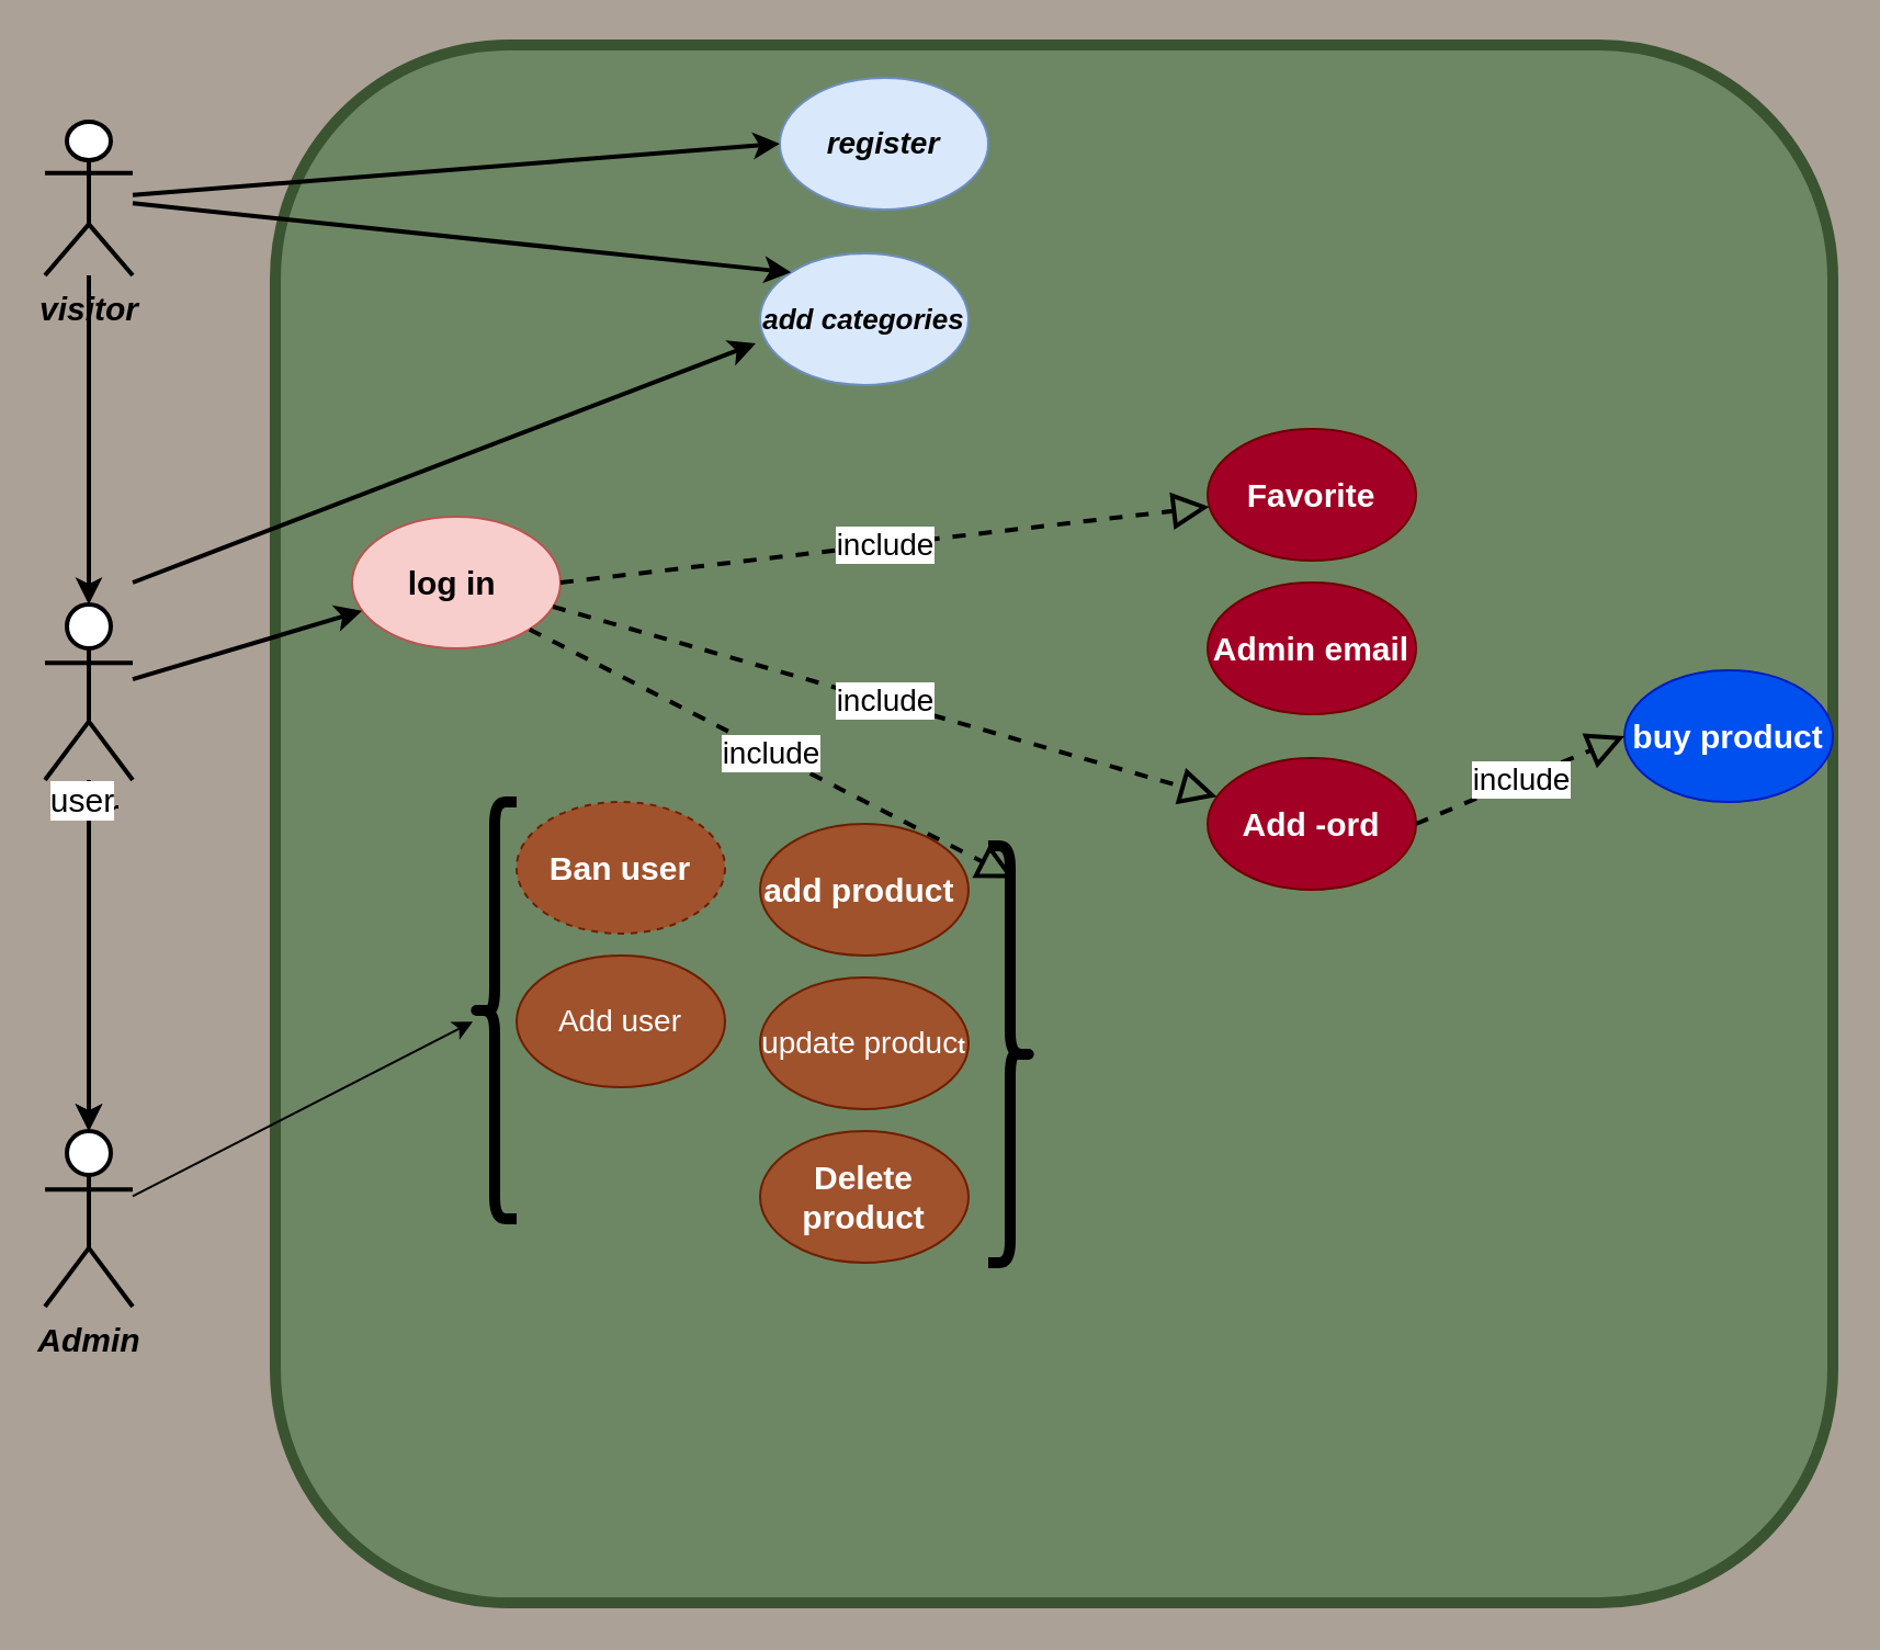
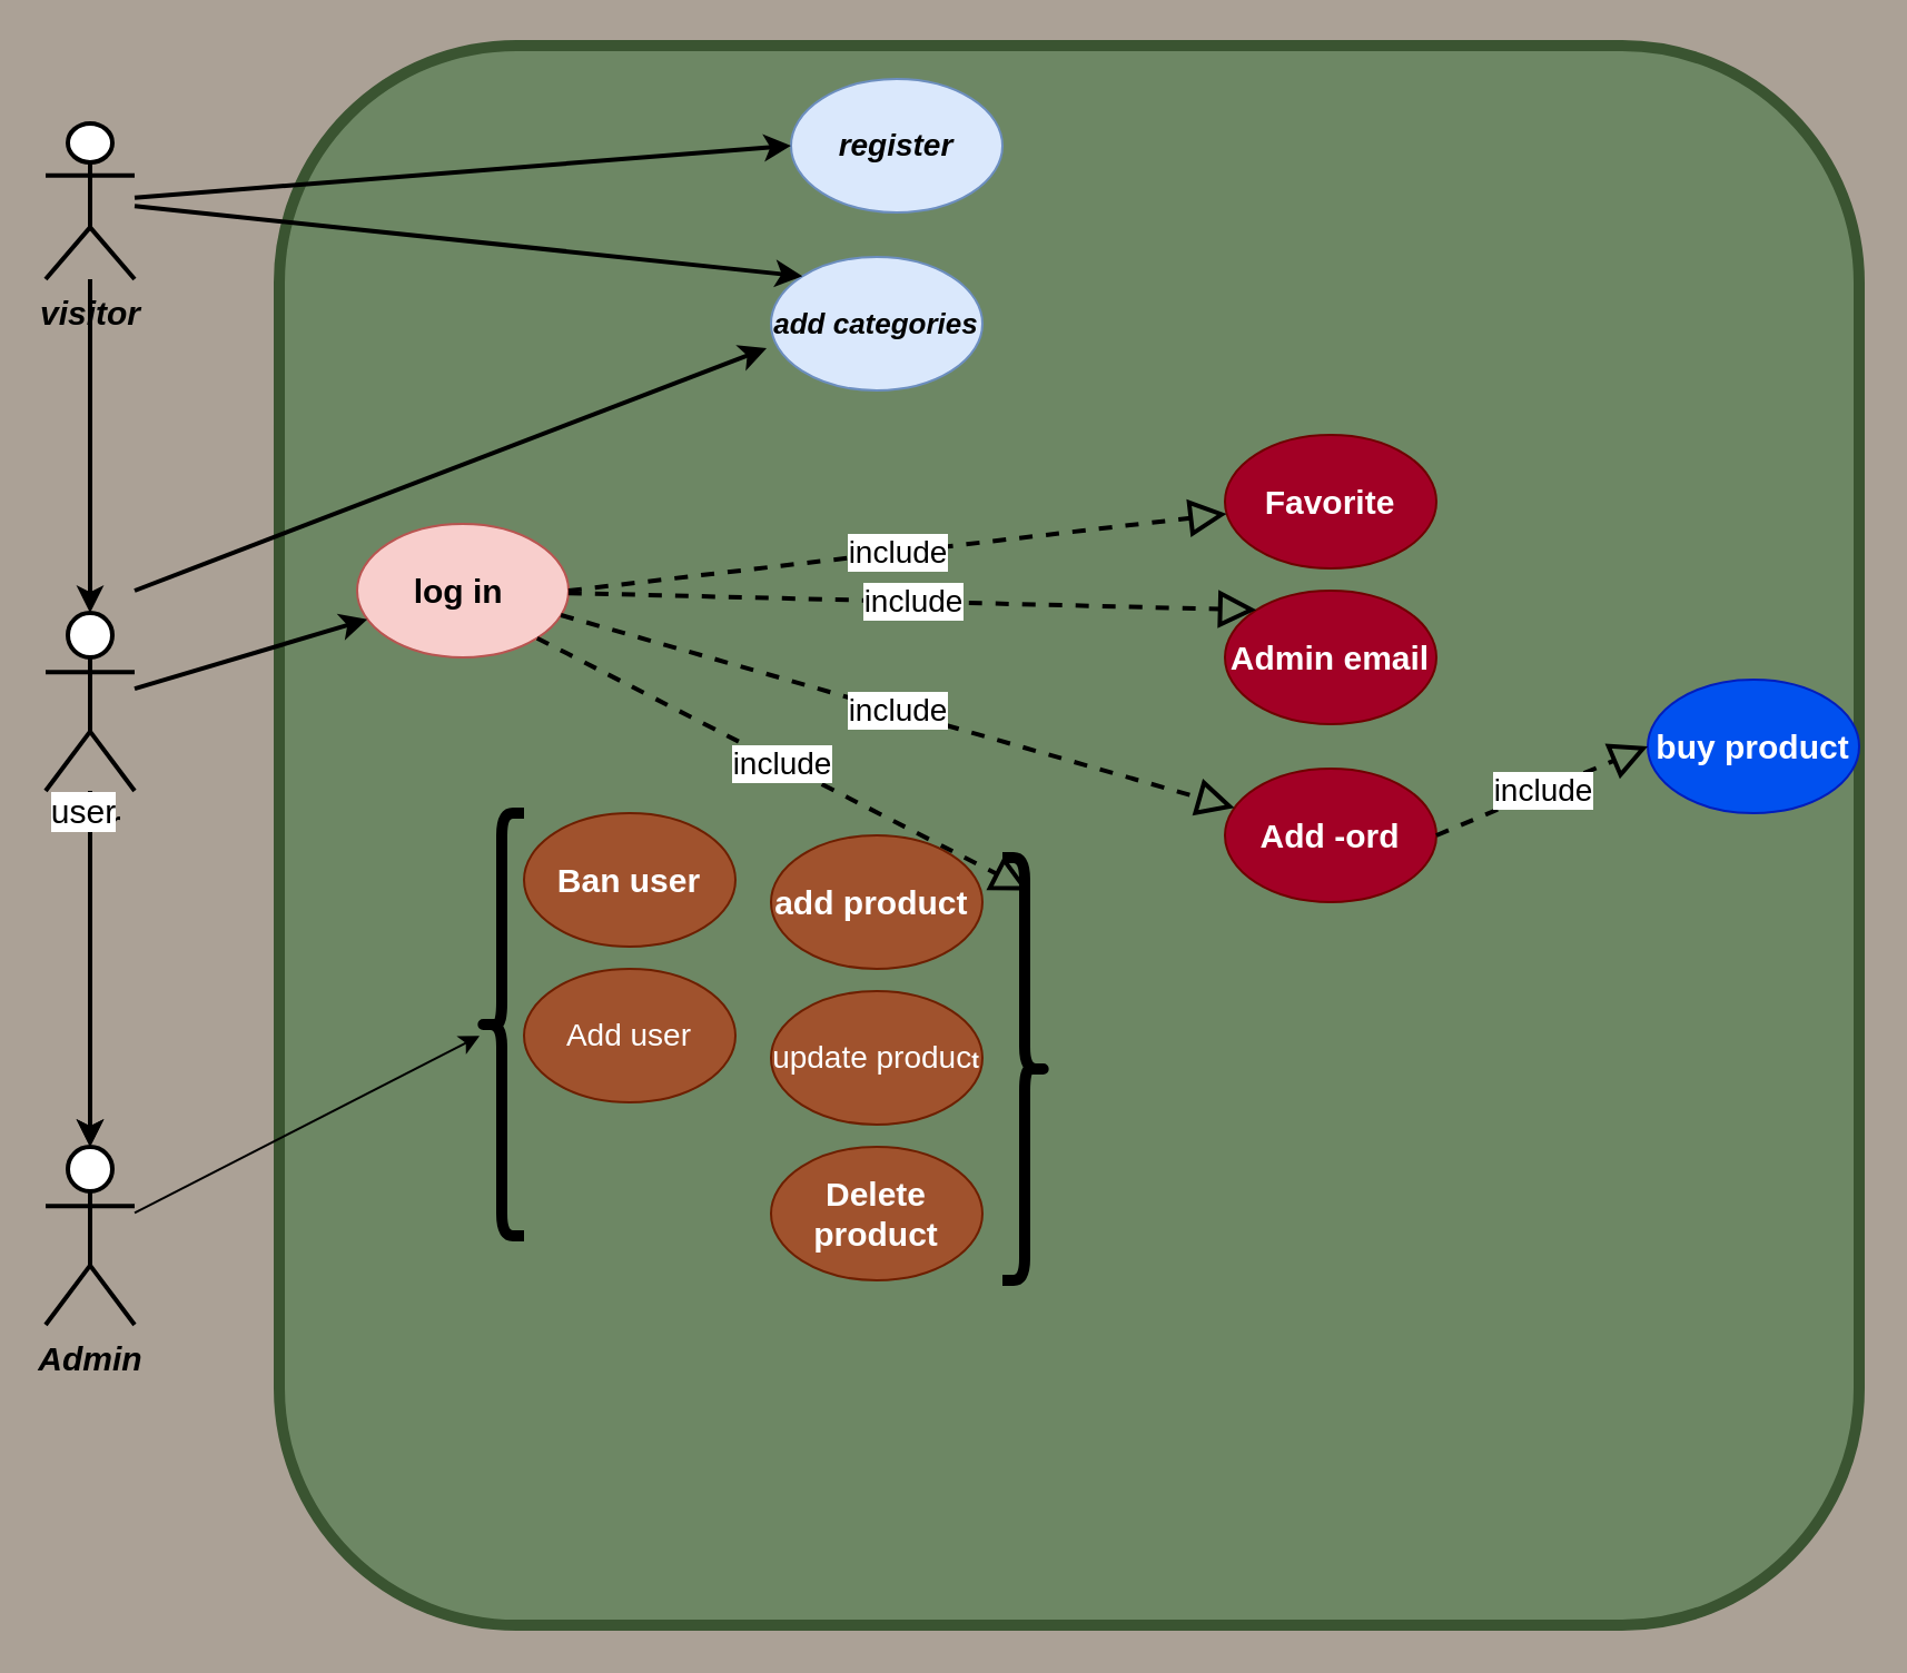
  <mxCell id="0" />
  <mxCell id="1" parent="0" />
  <mxCell id="2" value="" style="whiteSpace=wrap;html=1;aspect=fixed;strokeWidth=5;rounded=1;fillColor=#6d8764;strokeColor=#3A5431;fontColor=#ffffff;" parent="1" vertex="1"><mxGeometry x="125" y="20" width="710" height="710" as="geometry" /></mxCell>
  <mxCell id="3" value="" style="edgeStyle=orthogonalEdgeStyle;orthogonalLoop=1;jettySize=auto;html=1;fontSize=14;strokeWidth=2;curved=1;" parent="1" source="4" target="7" edge="1"><mxGeometry relative="1" as="geometry" /></mxCell>
  <mxCell id="4" value="&lt;b&gt;&lt;i&gt;&lt;font style=&quot;font-size: 15px&quot;&gt;visitor&lt;/font&gt;&lt;/i&gt;&lt;/b&gt;" style="shape=umlActor;verticalLabelPosition=bottom;verticalAlign=top;html=1;outlineConnect=0;strokeWidth=2;rounded=1;" parent="1" vertex="1"><mxGeometry x="20" y="55" width="40" height="70" as="geometry" /></mxCell>
  <mxCell id="5" value="" style="edgeStyle=orthogonalEdgeStyle;orthogonalLoop=1;jettySize=auto;html=1;fontSize=14;strokeWidth=2;curved=1;" parent="1" source="7" target="8" edge="1"><mxGeometry relative="1" as="geometry" /></mxCell>
  <mxCell id="6" value="" style="edgeStyle=orthogonalEdgeStyle;orthogonalLoop=1;jettySize=auto;html=1;fontSize=14;strokeWidth=2;curved=1;" parent="1" source="7" target="8" edge="1"><mxGeometry relative="1" as="geometry" /></mxCell>
  <mxCell id="7" value="&lt;b&gt;&lt;font style=&quot;font-size: 13px&quot;&gt;user&lt;/font&gt;&lt;/b&gt;" style="shape=umlActor;verticalLabelPosition=bottom;verticalAlign=top;html=1;outlineConnect=0;strokeWidth=2;rounded=1;" parent="1" vertex="1"><mxGeometry x="20" y="275" width="40" height="80" as="geometry" /></mxCell>
  <mxCell id="8" value="&lt;i&gt;&lt;b&gt;&lt;font style=&quot;font-size: 15px&quot;&gt;Admin&lt;/font&gt;&lt;/b&gt;&lt;/i&gt;" style="shape=umlActor;verticalLabelPosition=bottom;verticalAlign=top;html=1;outlineConnect=0;strokeWidth=2;rounded=1;" parent="1" vertex="1"><mxGeometry x="20" y="515" width="40" height="80" as="geometry" /></mxCell>
  <mxCell id="9" value="&lt;i&gt;&lt;font style=&quot;font-size: 13px&quot;&gt;&lt;b&gt;add categories&lt;/b&gt;&lt;/font&gt;&lt;/i&gt;" style="ellipse;whiteSpace=wrap;html=1;fillColor=#dae8fc;strokeColor=#6c8ebf;rounded=1;" parent="1" vertex="1"><mxGeometry x="346" y="115" width="95" height="60" as="geometry" /></mxCell>
  <mxCell id="10" value="&lt;b&gt;&lt;font style=&quot;font-size: 15px&quot;&gt;log in&lt;/font&gt;&lt;/b&gt;&amp;nbsp;" style="ellipse;whiteSpace=wrap;html=1;fillColor=#f8cecc;strokeColor=#b85450;rounded=1;" parent="1" vertex="1"><mxGeometry x="160" y="235" width="95" height="60" as="geometry" /></mxCell>
  <mxCell id="11" value="&lt;font style=&quot;font-size: 14px&quot;&gt;&lt;b&gt;&lt;i&gt;register&lt;/i&gt;&lt;/b&gt;&lt;/font&gt;" style="ellipse;whiteSpace=wrap;html=1;fillColor=#dae8fc;strokeColor=#6c8ebf;rounded=1;" parent="1" vertex="1"><mxGeometry x="355" y="35" width="95" height="60" as="geometry" /></mxCell>
  <mxCell id="12" value="" style="endArrow=classic;html=1;strokeWidth=2;curved=1;" parent="1" target="7" edge="1"><mxGeometry width="50" height="50" relative="1" as="geometry"><mxPoint x="40" y="405" as="sourcePoint" /><mxPoint x="60" y="345" as="targetPoint" /></mxGeometry></mxCell>
  <mxCell id="13" value="&lt;font style=&quot;font-size: 15px&quot;&gt;user&lt;/font&gt;" style="edgeLabel;html=1;align=center;verticalAlign=middle;resizable=0;points=[];fontSize=15;" parent="12" vertex="1" connectable="0"><mxGeometry x="0.667" y="4" relative="1" as="geometry"><mxPoint as="offset" /></mxGeometry></mxCell>
  <mxCell id="14" value="&lt;span style=&quot;font-size: 15px&quot;&gt;&lt;b&gt;Favorite&lt;/b&gt;&lt;/span&gt;" style="ellipse;whiteSpace=wrap;html=1;fillColor=#a20025;strokeColor=#6F0000;fontColor=#ffffff;rounded=1;" parent="1" vertex="1"><mxGeometry x="550" y="195" width="95" height="60" as="geometry" /></mxCell>
  <mxCell id="15" value="&lt;span style=&quot;font-size: 15px&quot;&gt;&lt;b&gt;Admin email&lt;br&gt;&lt;/b&gt;&lt;/span&gt;" style="ellipse;whiteSpace=wrap;html=1;fillColor=#a20025;strokeColor=#6F0000;fontColor=#ffffff;rounded=1;" parent="1" vertex="1"><mxGeometry x="550" y="265" width="95" height="60" as="geometry" /></mxCell>
  <mxCell id="16" value="&lt;span style=&quot;font-size: 15px&quot;&gt;&lt;b&gt;Add -ord&lt;br&gt;&lt;/b&gt;&lt;/span&gt;" style="ellipse;whiteSpace=wrap;html=1;fillColor=#a20025;strokeColor=#6F0000;fontColor=#ffffff;rounded=1;" parent="1" vertex="1"><mxGeometry x="550" y="345" width="95" height="60" as="geometry" /></mxCell>
  <mxCell id="17" value="include" style="endArrow=block;dashed=1;endFill=0;endSize=12;html=1;fontSize=14;strokeWidth=2;exitX=0.964;exitY=0.683;exitDx=0;exitDy=0;exitPerimeter=0;curved=1;" parent="1" source="10" target="16" edge="1"><mxGeometry width="160" relative="1" as="geometry"><mxPoint x="180" y="335" as="sourcePoint" /><mxPoint x="340" y="335" as="targetPoint" /></mxGeometry></mxCell>
  <mxCell id="18" value="include" style="endArrow=block;dashed=1;endFill=0;endSize=12;html=1;fontSize=14;strokeWidth=2;exitX=1;exitY=0.5;exitDx=0;exitDy=0;curved=1;" parent="1" source="10" target="14" edge="1"><mxGeometry width="160" relative="1" as="geometry"><mxPoint x="301.58" y="255.98" as="sourcePoint" /><mxPoint x="568.032" y="368.307" as="targetPoint" /></mxGeometry></mxCell>
+ <mxCell id="19" value="include" style="endArrow=block;dashed=1;endFill=0;endSize=12;html=1;fontSize=14;strokeWidth=2;entryX=0;entryY=0;entryDx=0;entryDy=0;curved=1;" parent="1" source="10" target="15" edge="1"><mxGeometry width="160" relative="1" as="geometry"><mxPoint x="311.58" y="265.98" as="sourcePoint" /><mxPoint x="578.032" y="378.307" as="targetPoint" /></mxGeometry></mxCell>
  <mxCell id="20" value="" style="endArrow=classic;html=1;fontSize=14;strokeWidth=2;entryX=0;entryY=0.5;entryDx=0;entryDy=0;curved=1;" parent="1" source="4" target="11" edge="1"><mxGeometry width="50" height="50" relative="1" as="geometry"><mxPoint x="220" y="335" as="sourcePoint" /><mxPoint x="270" y="285" as="targetPoint" /></mxGeometry></mxCell>
  <mxCell id="21" value="" style="endArrow=classic;html=1;fontSize=14;strokeWidth=2;curved=1;entryX=0;entryY=0;entryDx=0;entryDy=0;" parent="1" source="4" target="9" edge="1"><mxGeometry width="50" height="50" relative="1" as="geometry"><mxPoint x="70" y="101.875" as="sourcePoint" /><mxPoint x="200" y="145" as="targetPoint" /></mxGeometry></mxCell>
  <mxCell id="22" value="&lt;span style=&quot;font-size: 15px&quot;&gt;&lt;b&gt;buy product&lt;br&gt;&lt;/b&gt;&lt;/span&gt;" style="ellipse;whiteSpace=wrap;html=1;fillColor=#0050ef;strokeColor=#001DBC;fontColor=#ffffff;rounded=1;" parent="1" vertex="1"><mxGeometry x="740" y="305" width="95" height="60" as="geometry" /></mxCell>
  <mxCell id="23" value="include" style="endArrow=block;dashed=1;endFill=0;endSize=12;html=1;fontSize=14;strokeWidth=2;exitX=1;exitY=0.5;exitDx=0;exitDy=0;curved=1;entryX=0;entryY=0.5;entryDx=0;entryDy=0;" parent="1" source="16" target="22" edge="1"><mxGeometry width="160" relative="1" as="geometry"><mxPoint x="301.58" y="255.98" as="sourcePoint" /><mxPoint x="568.032" y="368.307" as="targetPoint" /></mxGeometry></mxCell>
  <mxCell id="24" value="" style="endArrow=classic;html=1;fontSize=14;strokeWidth=2;curved=1;entryX=-0.021;entryY=0.683;entryDx=0;entryDy=0;entryPerimeter=0;" parent="1" target="9" edge="1"><mxGeometry width="50" height="50" relative="1" as="geometry"><mxPoint x="60" y="265" as="sourcePoint" /><mxPoint x="210" y="155" as="targetPoint" /></mxGeometry></mxCell>
  <mxCell id="25" value="" style="endArrow=classic;html=1;fontSize=14;strokeWidth=2;curved=1;" parent="1" source="7" target="10" edge="1"><mxGeometry width="50" height="50" relative="1" as="geometry"><mxPoint x="80" y="116.875" as="sourcePoint" /><mxPoint x="220" y="165" as="targetPoint" /></mxGeometry></mxCell>
  <mxCell id="26" value="&lt;span style=&quot;font-size: 15px&quot;&gt;&lt;b&gt;Delete product&lt;br&gt;&lt;/b&gt;&lt;/span&gt;" style="ellipse;whiteSpace=wrap;html=1;fillColor=#a0522d;strokeColor=#6D1F00;fontColor=#ffffff;rounded=1;" parent="1" vertex="1"><mxGeometry x="346" y="515" width="95" height="60" as="geometry" /></mxCell>
  <mxCell id="27" value="&lt;span style=&quot;font-size: 15px&quot;&gt;&lt;b&gt;add product&amp;nbsp;&lt;br&gt;&lt;/b&gt;&lt;/span&gt;" style="ellipse;whiteSpace=wrap;html=1;fillColor=#a0522d;strokeColor=#6D1F00;fontColor=#ffffff;rounded=1;" parent="1" vertex="1"><mxGeometry x="346" y="375" width="95" height="60" as="geometry" /></mxCell>
  <mxCell id="28" value="&lt;font style=&quot;font-size: 14px&quot;&gt;update&amp;nbsp;produc&lt;/font&gt;&lt;b style=&quot;font-size: 10px&quot;&gt;t&lt;/b&gt;" style="ellipse;whiteSpace=wrap;html=1;fillColor=#a0522d;strokeColor=#6D1F00;fontColor=#ffffff;rounded=1;" parent="1" vertex="1"><mxGeometry x="346" y="445" width="95" height="60" as="geometry" /></mxCell>
  <mxCell id="29" value="" style="shape=curlyBracket;whiteSpace=wrap;html=1;rounded=1;flipH=1;fontSize=14;strokeWidth=5;" parent="1" vertex="1"><mxGeometry x="450" y="385" width="20" height="190" as="geometry" /></mxCell>
  <mxCell id="30" value="include" style="endArrow=block;dashed=1;endFill=0;endSize=12;html=1;fontSize=14;strokeWidth=2;exitX=1;exitY=1;exitDx=0;exitDy=0;curved=1;entryX=0.4;entryY=0.078;entryDx=0;entryDy=0;entryPerimeter=0;" parent="1" source="10" target="29" edge="1"><mxGeometry width="160" relative="1" as="geometry"><mxPoint x="311.58" y="275.98" as="sourcePoint" /><mxPoint x="360" y="355" as="targetPoint" /></mxGeometry></mxCell>
- <mxCell id="31" value="&lt;span style=&quot;font-size: 15px&quot;&gt;&lt;b&gt;Ban user&lt;br&gt;&lt;/b&gt;&lt;/span&gt;" style="ellipse;whiteSpace=wrap;html=1;fillColor=#a0522d;strokeColor=#6D1F00;fontColor=#ffffff;rounded=1;dashed=1;" parent="1" vertex="1"><mxGeometry x="235" y="365" width="95" height="60" as="geometry" /></mxCell>
+ <mxCell id="31" value="&lt;span style=&quot;font-size: 15px&quot;&gt;&lt;b&gt;Ban user&lt;br&gt;&lt;/b&gt;&lt;/span&gt;" style="ellipse;whiteSpace=wrap;html=1;fillColor=#a0522d;strokeColor=#6D1F00;fontColor=#ffffff;rounded=1;" parent="1" vertex="1"><mxGeometry x="235" y="365" width="95" height="60" as="geometry" /></mxCell>
  <mxCell id="32" value="&lt;span style=&quot;font-size: 14px&quot;&gt;Add user&lt;/span&gt;" style="ellipse;whiteSpace=wrap;html=1;fillColor=#a0522d;strokeColor=#6D1F00;fontColor=#ffffff;rounded=1;" parent="1" vertex="1"><mxGeometry x="235" y="435" width="95" height="60" as="geometry" /></mxCell>
  <mxCell id="33" value="" style="endArrow=classic;html=1;rounded=0;" parent="1" source="8" target="34" edge="1"><mxGeometry width="50" height="50" relative="1" as="geometry"><mxPoint x="480" y="435" as="sourcePoint" /><mxPoint x="530" y="385" as="targetPoint" /></mxGeometry></mxCell>
  <mxCell id="34" value="" style="shape=curlyBracket;whiteSpace=wrap;html=1;rounded=1;flipH=1;fontSize=14;strokeWidth=5;direction=west;" parent="1" vertex="1"><mxGeometry x="215" y="365" width="20" height="190" as="geometry" /></mxCell>
